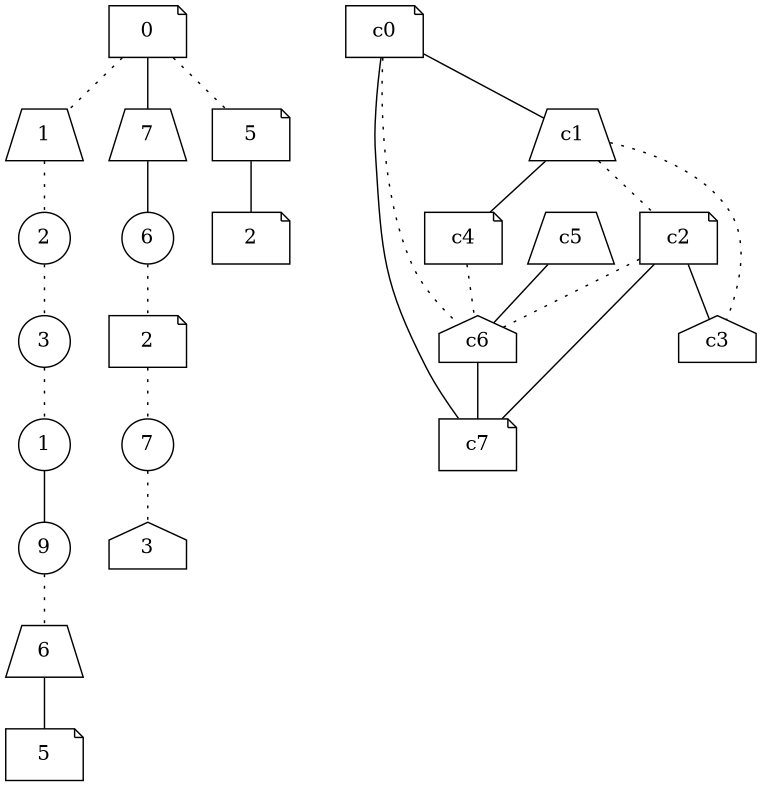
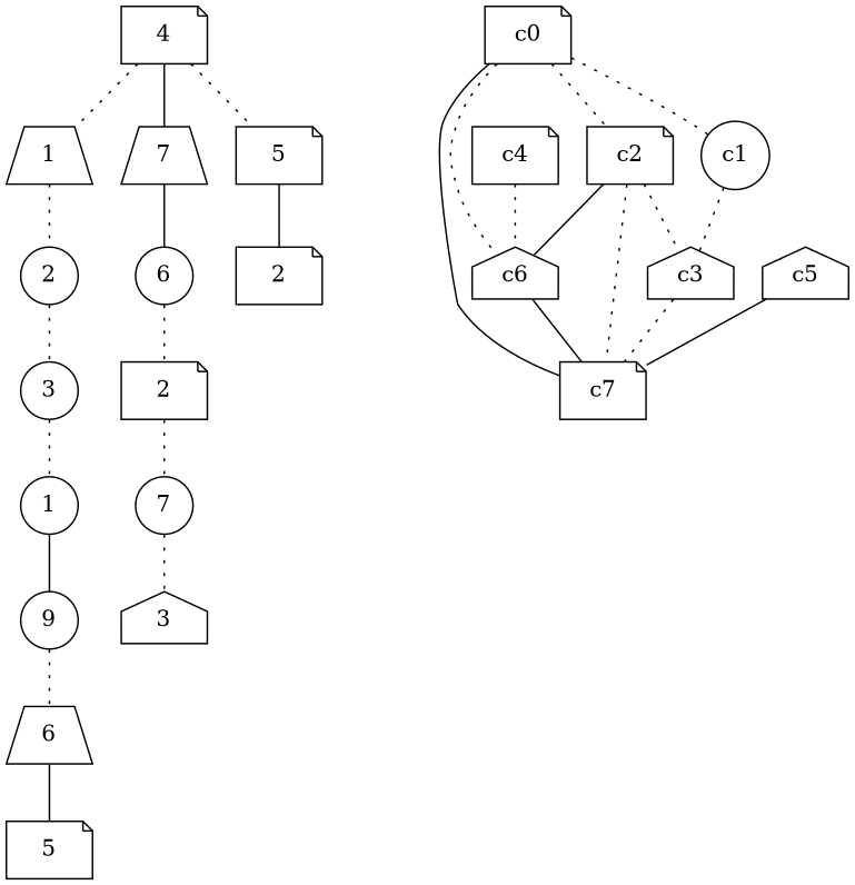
  graph {
    node [shape=note]
    edge [style=dotted]
-   n1 [label=0]
+   n1 [label=4]
    n2 [label=1 shape=trapezium]
    n3 [label=7 shape=trapezium]
    n4 [label=5]
    n5 [label=2 shape=circle]
    n6 [label=6 shape=circle]
    n7 [label=2]
    n8 [label=3 shape=circle]
    n9 [label=1 shape=circle]
    n10 [label=9 shape=circle]
    n11 [label=6 shape=trapezium]
    n12 [label=5]
    n13 [label=2]
    n14 [label=7 shape=circle]
    n15 [label=3 shape=house]
-   c1 [shape=trapezium]
+   c1 [shape=circle]
    c0
    c7
    c6 [shape=house]
    c2
    c3 [shape=house]
    c4
-   c5 [shape=trapezium]
+   c5 [shape=house]
    n1 -- n2
    n1 -- n3 [style=""]
    n1 -- n4
    n2 -- n5
    n3 -- n6 [style=""]
    n4 -- n7 [style=""]
    n5 -- n8
    n6 -- n13
    n8 -- n9
    n9 -- n10 [style=""]
    n10 -- n11
    n11 -- n12 [style=""]
    n13 -- n14
    n14 -- n15
-   c1 -- c2
+   c0 -- c2
    c1 -- c3
-   c1 -- c4 [style=""]
-   c0 -- c1 [style=solid]
+   c0 -- c1
    c0 -- c7 [style=""]
    c0 -- c6
    c6 -- c7 [style=""]
-   c2 -- c7 [style=solid]
-   c2 -- c6
-   c2 -- c3 [style=solid]
+   c2 -- c7
+   c2 -- c6 [style=solid]
+   c2 -- c3
+   c3 -- c7
    c4 -- c6
-   c5 -- c6 [style=""]
+   c5 -- c7 [style=""]
  }
